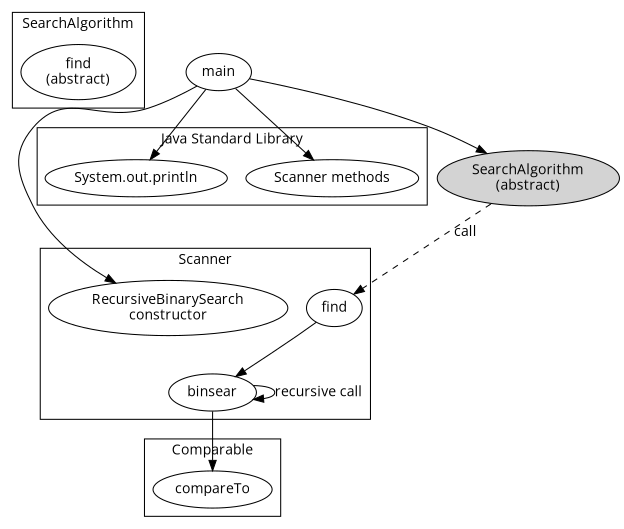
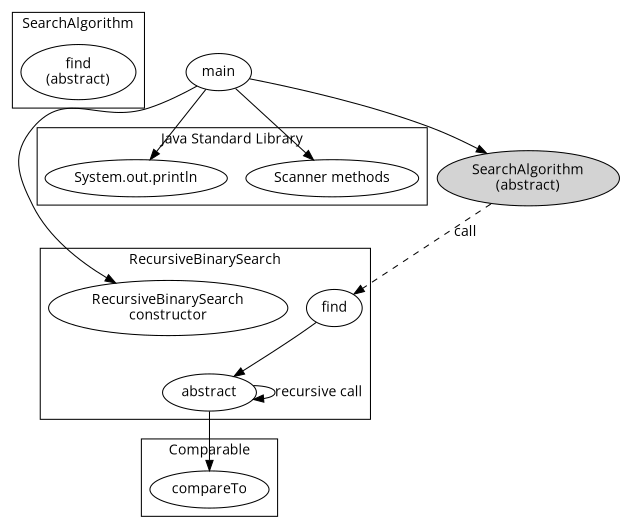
  digraph {
    fontname="Open Sans"
    node [fontname="Open Sans"]
    edge [fontname="Open Sans"]
    n1 [label="find\n(abstract)"]
    n2 [label="RecursiveBinarySearch\nconstructor"]
    n3 [label=find]
-   n4 [label=binsear]
+   n4 [label=abstract]
    n5 [label=compareTo]
    n6 [label="System.out.println"]
    n7 [label="Scanner methods"]
    n8 [label=main]
    n9 [fillcolor=lightgrey label="SearchAlgorithm\n(abstract)" style=filled]
    subgraph cluster_1 {
      label=SearchAlgorithm
      n1
    }
    subgraph cluster_2 {
-     label=Scanner
+     label=RecursiveBinarySearch
      n2
      n3
      n4
    }
    subgraph cluster_3 {
      label=Comparable
      n5
    }
    subgraph cluster_4 {
      label="Java Standard Library"
      n6
      n7
    }
    n3 -> n4
    n4 -> n4 [label="recursive call"]
    n4 -> n5
    n8 -> n2
    n8 -> n6
    n8 -> n7
    n8 -> n9
    n9 -> n3 [label=call style=dashed]
  }
